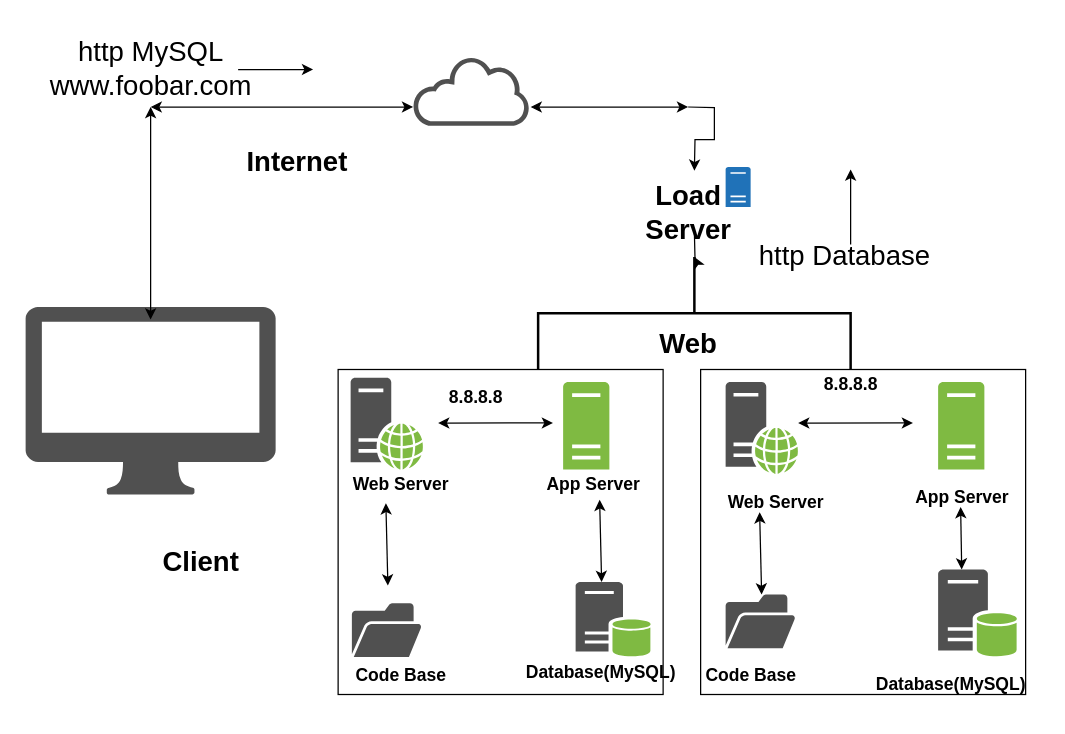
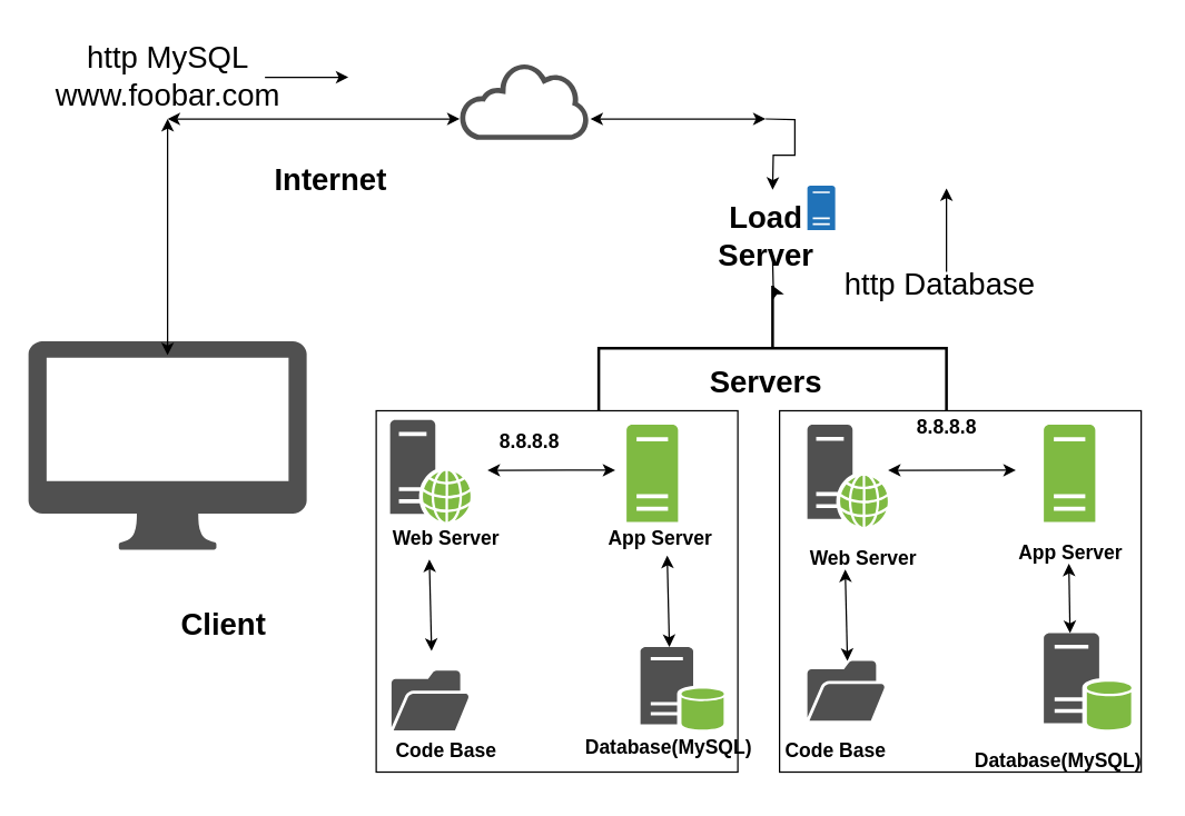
  <mxCell id="0" />
  <mxCell id="1" parent="0" />
  <mxCell id="2" value="" style="sketch=0;pointerEvents=1;shadow=0;dashed=0;html=1;strokeColor=none;fillColor=#505050;labelPosition=center;verticalLabelPosition=bottom;verticalAlign=top;outlineConnect=0;align=center;shape=mxgraph.office.devices.mac_client;" vertex="1" parent="1"><mxGeometry x="20" y="245" width="200" height="150" as="geometry" /></mxCell>
  <mxCell id="3" value="" style="endArrow=classic;startArrow=classic;html=1;rounded=0;" edge="1" parent="1"><mxGeometry width="50" height="50" relative="1" as="geometry"><mxPoint x="120" y="255" as="sourcePoint" /><mxPoint x="120" y="85" as="targetPoint" /></mxGeometry></mxCell>
  <mxCell id="4" value="" style="endArrow=classic;startArrow=classic;html=1;rounded=0;" edge="1" parent="1"><mxGeometry width="50" height="50" relative="1" as="geometry"><mxPoint x="120" y="85" as="sourcePoint" /><mxPoint x="330" y="85" as="targetPoint" /></mxGeometry></mxCell>
  <mxCell id="5" value="" style="sketch=0;pointerEvents=1;shadow=0;dashed=0;html=1;strokeColor=none;fillColor=#505050;labelPosition=center;verticalLabelPosition=bottom;outlineConnect=0;verticalAlign=top;align=center;shape=mxgraph.office.clouds.cloud;" vertex="1" parent="1"><mxGeometry x="330" y="45" width="94" height="55" as="geometry" /></mxCell>
  <mxCell id="6" value="" style="endArrow=classic;startArrow=classic;html=1;rounded=0;" edge="1" parent="1"><mxGeometry width="50" height="50" relative="1" as="geometry"><mxPoint x="424" y="85" as="sourcePoint" /><mxPoint x="550" y="85" as="targetPoint" /></mxGeometry></mxCell>
  <mxCell id="7" style="edgeStyle=orthogonalEdgeStyle;rounded=0;orthogonalLoop=1;jettySize=auto;html=1;" edge="1" parent="1" target="8"><mxGeometry relative="1" as="geometry"><mxPoint x="665" y="85" as="targetPoint" /><mxPoint x="555" y="185" as="sourcePoint" /><Array as="points" /></mxGeometry></mxCell>
  <mxCell id="8" value="" style="strokeWidth=2;html=1;shape=mxgraph.flowchart.annotation_2;align=left;labelPosition=right;pointerEvents=1;rotation=90;" vertex="1" parent="1"><mxGeometry x="510" y="125" width="90" height="250" as="geometry" /></mxCell>
  <mxCell id="9" value="" style="whiteSpace=wrap;html=1;aspect=fixed;" vertex="1" parent="1"><mxGeometry x="270" y="295" width="260" height="260" as="geometry" /></mxCell>
  <mxCell id="10" value="" style="whiteSpace=wrap;html=1;aspect=fixed;" vertex="1" parent="1"><mxGeometry x="560" y="295" width="260" height="260" as="geometry" /></mxCell>
  <mxCell id="11" value="" style="sketch=0;shadow=0;dashed=0;html=1;strokeColor=none;fillColor=#505050;labelPosition=center;verticalLabelPosition=bottom;verticalAlign=top;outlineConnect=0;align=center;shape=mxgraph.office.databases.database_server_green;" vertex="1" parent="1"><mxGeometry x="460" y="465" width="60" height="60" as="geometry" /></mxCell>
  <mxCell id="12" value="" style="sketch=0;shadow=0;dashed=0;html=1;strokeColor=none;fillColor=#505050;labelPosition=center;verticalLabelPosition=bottom;verticalAlign=top;outlineConnect=0;align=center;shape=mxgraph.office.databases.database_server_green;" vertex="1" parent="1"><mxGeometry x="750" y="455" width="63" height="70" as="geometry" /></mxCell>
  <mxCell id="13" value="" style="sketch=0;pointerEvents=1;shadow=0;dashed=0;html=1;strokeColor=none;labelPosition=center;verticalLabelPosition=bottom;verticalAlign=top;outlineConnect=0;align=center;shape=mxgraph.office.servers.server_generic;fillColor=#7FBA42;" vertex="1" parent="1"><mxGeometry x="450" y="305" width="37" height="70" as="geometry" /></mxCell>
  <mxCell id="14" value="" style="sketch=0;pointerEvents=1;shadow=0;dashed=0;html=1;strokeColor=none;labelPosition=center;verticalLabelPosition=bottom;verticalAlign=top;outlineConnect=0;align=center;shape=mxgraph.office.servers.server_generic;fillColor=#7FBA42;" vertex="1" parent="1"><mxGeometry x="750" y="305" width="37" height="70" as="geometry" /></mxCell>
  <mxCell id="15" value="" style="sketch=0;pointerEvents=1;shadow=0;dashed=0;html=1;strokeColor=none;fillColor=#505050;labelPosition=center;verticalLabelPosition=bottom;verticalAlign=top;outlineConnect=0;align=center;shape=mxgraph.office.servers.web_server_green;" vertex="1" parent="1"><mxGeometry x="280" y="301.5" width="58" height="73.5" as="geometry" /></mxCell>
  <mxCell id="16" value="" style="sketch=0;pointerEvents=1;shadow=0;dashed=0;html=1;strokeColor=none;fillColor=#505050;labelPosition=center;verticalLabelPosition=bottom;verticalAlign=top;outlineConnect=0;align=center;shape=mxgraph.office.servers.web_server_green;" vertex="1" parent="1"><mxGeometry x="580" y="305" width="58" height="73.5" as="geometry" /></mxCell>
  <mxCell id="17" value="" style="sketch=0;pointerEvents=1;shadow=0;dashed=0;html=1;strokeColor=none;fillColor=#505050;labelPosition=center;verticalLabelPosition=bottom;verticalAlign=top;outlineConnect=0;align=center;shape=mxgraph.office.concepts.folder_open;" vertex="1" parent="1"><mxGeometry x="281" y="482" width="56" height="43" as="geometry" /></mxCell>
  <mxCell id="18" value="" style="sketch=0;pointerEvents=1;shadow=0;dashed=0;html=1;strokeColor=none;fillColor=#505050;labelPosition=center;verticalLabelPosition=bottom;verticalAlign=top;outlineConnect=0;align=center;shape=mxgraph.office.concepts.folder_open;" vertex="1" parent="1"><mxGeometry x="580" y="475" width="56" height="43" as="geometry" /></mxCell>
  <mxCell id="19" value="&lt;font style=&quot;font-size: 22px;&quot;&gt;&lt;b&gt;Internet&lt;/b&gt;&lt;/font&gt;" style="text;html=1;align=center;verticalAlign=middle;resizable=0;points=[];autosize=1;strokeColor=none;fillColor=none;" vertex="1" parent="1"><mxGeometry x="187" y="110" width="100" height="40" as="geometry" /></mxCell>
  <mxCell id="20" value="&lt;font style=&quot;font-size: 22px;&quot;&gt;http MySQL&lt;br&gt;www.foobar.com&lt;br&gt;&lt;/font&gt;" style="text;html=1;align=center;verticalAlign=middle;resizable=0;points=[];autosize=1;strokeColor=none;fillColor=none;" vertex="1" parent="1"><mxGeometry x="30" y="20" width="180" height="70" as="geometry" /></mxCell>
  <mxCell id="21" value="&lt;font style=&quot;font-size: 22px;&quot;&gt;&lt;b style=&quot;font-size: 14px;&quot;&gt;Web Server&lt;/b&gt;&lt;/font&gt;" style="text;html=1;align=center;verticalAlign=middle;resizable=0;points=[];autosize=1;strokeColor=none;fillColor=none;" vertex="1" parent="1"><mxGeometry x="270" y="365" width="100" height="40" as="geometry" /></mxCell>
  <mxCell id="22" value="&lt;font style=&quot;font-size: 22px;&quot;&gt;&lt;b style=&quot;font-size: 14px;&quot;&gt;App Server&lt;/b&gt;&lt;/font&gt;" style="text;html=1;align=center;verticalAlign=middle;resizable=0;points=[];autosize=1;strokeColor=none;fillColor=none;" vertex="1" parent="1"><mxGeometry x="424" y="365" width="100" height="40" as="geometry" /></mxCell>
  <mxCell id="23" value="&lt;font style=&quot;font-size: 22px;&quot;&gt;&lt;b style=&quot;font-size: 14px;&quot;&gt;Code Base&lt;/b&gt;&lt;/font&gt;" style="text;html=1;align=center;verticalAlign=middle;resizable=0;points=[];autosize=1;strokeColor=none;fillColor=none;" vertex="1" parent="1"><mxGeometry x="270" y="518" width="100" height="40" as="geometry" /></mxCell>
  <mxCell id="24" value="&lt;font style=&quot;font-size: 22px;&quot;&gt;&lt;b style=&quot;font-size: 14px;&quot;&gt;Database(MySQL)&lt;/b&gt;&lt;/font&gt;" style="text;html=1;align=center;verticalAlign=middle;resizable=0;points=[];autosize=1;strokeColor=none;fillColor=none;" vertex="1" parent="1"><mxGeometry x="410" y="515" width="140" height="40" as="geometry" /></mxCell>
  <mxCell id="25" value="&lt;font style=&quot;font-size: 22px;&quot;&gt;&lt;b style=&quot;font-size: 14px;&quot;&gt;Code Base&lt;/b&gt;&lt;/font&gt;" style="text;html=1;align=center;verticalAlign=middle;resizable=0;points=[];autosize=1;strokeColor=none;fillColor=none;" vertex="1" parent="1"><mxGeometry x="550" y="518" width="100" height="40" as="geometry" /></mxCell>
  <mxCell id="26" value="&lt;font style=&quot;font-size: 22px;&quot;&gt;&lt;b style=&quot;font-size: 14px;&quot;&gt;Database(MySQL)&lt;/b&gt;&lt;/font&gt;" style="text;html=1;align=center;verticalAlign=middle;resizable=0;points=[];autosize=1;strokeColor=none;fillColor=none;" vertex="1" parent="1"><mxGeometry x="690" y="525" width="140" height="40" as="geometry" /></mxCell>
  <mxCell id="27" value="&lt;font style=&quot;font-size: 22px;&quot;&gt;&lt;b style=&quot;font-size: 14px;&quot;&gt;Web Server&lt;/b&gt;&lt;/font&gt;" style="text;html=1;align=center;verticalAlign=middle;resizable=0;points=[];autosize=1;strokeColor=none;fillColor=none;" vertex="1" parent="1"><mxGeometry x="570" y="378.5" width="100" height="40" as="geometry" /></mxCell>
  <mxCell id="28" value="&lt;font style=&quot;font-size: 22px;&quot;&gt;&lt;b style=&quot;font-size: 14px;&quot;&gt;App Server&lt;/b&gt;&lt;/font&gt;" style="text;html=1;align=center;verticalAlign=middle;resizable=0;points=[];autosize=1;strokeColor=none;fillColor=none;" vertex="1" parent="1"><mxGeometry x="718.5" y="375" width="100" height="40" as="geometry" /></mxCell>
  <mxCell id="29" value="" style="endArrow=classic;startArrow=classic;html=1;rounded=0;entryX=0.284;entryY=1.105;entryDx=0;entryDy=0;entryPerimeter=0;" edge="1" parent="1"><mxGeometry width="50" height="50" relative="1" as="geometry"><mxPoint x="309.8" y="467.8" as="sourcePoint" /><mxPoint x="308.2" y="402" as="targetPoint" /></mxGeometry></mxCell>
  <mxCell id="30" value="" style="endArrow=classic;startArrow=classic;html=1;rounded=0;entryX=0.284;entryY=1.105;entryDx=0;entryDy=0;entryPerimeter=0;" edge="1" parent="1"><mxGeometry width="50" height="50" relative="1" as="geometry"><mxPoint x="480.8" y="465" as="sourcePoint" /><mxPoint x="479.2" y="399.2" as="targetPoint" /></mxGeometry></mxCell>
  <mxCell id="31" value="" style="endArrow=classic;startArrow=classic;html=1;rounded=0;entryX=0.615;entryY=0.192;entryDx=0;entryDy=0;entryPerimeter=0;" edge="1" parent="1"><mxGeometry width="50" height="50" relative="1" as="geometry"><mxPoint x="350" y="337.83" as="sourcePoint" /><mxPoint x="441.9" y="337.75" as="targetPoint" /></mxGeometry></mxCell>
  <mxCell id="32" value="" style="endArrow=classic;startArrow=classic;html=1;rounded=0;entryX=0.615;entryY=0.192;entryDx=0;entryDy=0;entryPerimeter=0;" edge="1" parent="1"><mxGeometry width="50" height="50" relative="1" as="geometry"><mxPoint x="638" y="337.83" as="sourcePoint" /><mxPoint x="729.9" y="337.75" as="targetPoint" /></mxGeometry></mxCell>
  <mxCell id="33" value="" style="endArrow=classic;startArrow=classic;html=1;rounded=0;entryX=0.284;entryY=1.105;entryDx=0;entryDy=0;entryPerimeter=0;" edge="1" parent="1"><mxGeometry width="50" height="50" relative="1" as="geometry"><mxPoint x="608.8" y="475" as="sourcePoint" /><mxPoint x="607.2" y="409.2" as="targetPoint" /></mxGeometry></mxCell>
  <mxCell id="34" value="" style="endArrow=classic;startArrow=classic;html=1;rounded=0;" edge="1" parent="1"><mxGeometry width="50" height="50" relative="1" as="geometry"><mxPoint x="768.882" y="455" as="sourcePoint" /><mxPoint x="768" y="405" as="targetPoint" /></mxGeometry></mxCell>
  <mxCell id="35" value="&lt;font style=&quot;font-size: 22px;&quot;&gt;&lt;b&gt;Client&lt;/b&gt;&lt;/font&gt;" style="text;html=1;align=center;verticalAlign=middle;resizable=0;points=[];autosize=1;strokeColor=none;fillColor=none;" vertex="1" parent="1"><mxGeometry x="120" y="430" width="80" height="40" as="geometry" /></mxCell>
  <mxCell id="36" value="&lt;font style=&quot;font-size: 22px;&quot;&gt;&lt;b style=&quot;font-size: 14px;&quot;&gt;8.8.8.8&lt;/b&gt;&lt;/font&gt;" style="text;html=1;align=center;verticalAlign=middle;resizable=0;points=[];autosize=1;strokeColor=none;fillColor=none;" vertex="1" parent="1"><mxGeometry x="645" y="285" width="70" height="40" as="geometry" /></mxCell>
  <mxCell id="37" value="&lt;font style=&quot;font-size: 22px;&quot;&gt;&lt;b style=&quot;font-size: 14px;&quot;&gt;8.8.8.8&lt;/b&gt;&lt;/font&gt;" style="text;html=1;align=center;verticalAlign=middle;resizable=0;points=[];autosize=1;strokeColor=none;fillColor=none;" vertex="1" parent="1"><mxGeometry x="345" y="295" width="70" height="40" as="geometry" /></mxCell>
- <mxCell id="38" value="&lt;font style=&quot;font-size: 22px;&quot;&gt;&lt;b&gt;Web&lt;/b&gt;&lt;/font&gt;" style="text;html=1;align=center;verticalAlign=middle;resizable=0;points=[];autosize=1;strokeColor=none;fillColor=none;" vertex="1" parent="1"><mxGeometry x="500" y="255" width="100" height="40" as="geometry" /></mxCell>
+ <mxCell id="38" value="&lt;font style=&quot;font-size: 22px;&quot;&gt;&lt;b&gt;Servers&lt;/b&gt;&lt;/font&gt;" style="text;html=1;align=center;verticalAlign=middle;resizable=0;points=[];autosize=1;strokeColor=none;fillColor=none;" vertex="1" parent="1"><mxGeometry x="500" y="255" width="100" height="40" as="geometry" /></mxCell>
  <mxCell id="39" value="&lt;font style=&quot;font-size: 22px;&quot;&gt;http Database&lt;br&gt;&lt;/font&gt;" style="text;html=1;align=center;verticalAlign=middle;resizable=0;points=[];autosize=1;strokeColor=none;fillColor=none;" vertex="1" parent="1"><mxGeometry x="590" y="185" width="170" height="40" as="geometry" /></mxCell>
  <mxCell id="40" value="" style="endArrow=classic;html=1;rounded=0;" edge="1" parent="1"><mxGeometry width="50" height="50" relative="1" as="geometry"><mxPoint x="680" y="195" as="sourcePoint" /><mxPoint x="680" y="135" as="targetPoint" /></mxGeometry></mxCell>
  <mxCell id="41" value="" style="endArrow=classic;html=1;rounded=0;" edge="1" parent="1"><mxGeometry width="50" height="50" relative="1" as="geometry"><mxPoint x="190" y="55" as="sourcePoint" /><mxPoint x="250" y="55" as="targetPoint" /></mxGeometry></mxCell>
  <mxCell id="42" value="" style="edgeStyle=orthogonalEdgeStyle;rounded=0;orthogonalLoop=1;jettySize=auto;html=1;" edge="1" parent="1"><mxGeometry relative="1" as="geometry"><mxPoint x="555" y="136" as="targetPoint" /><mxPoint x="550" y="85" as="sourcePoint" /><Array as="points" /></mxGeometry></mxCell>
  <mxCell id="43" value="&lt;font style=&quot;font-size: 22px;&quot;&gt;&lt;b&gt;Load &lt;br&gt;Server&lt;/b&gt;&lt;/font&gt;" style="text;html=1;align=center;verticalAlign=middle;resizable=0;points=[];autosize=1;strokeColor=none;fillColor=none;" vertex="1" parent="1"><mxGeometry x="490" y="135" width="120" height="70" as="geometry" /></mxCell>
  <mxCell id="44" value="" style="sketch=0;pointerEvents=1;shadow=0;dashed=0;html=1;strokeColor=none;labelPosition=center;verticalLabelPosition=bottom;verticalAlign=top;outlineConnect=0;align=center;shape=mxgraph.office.servers.server_generic;fillColor=#2072B8;" vertex="1" parent="1"><mxGeometry x="580" y="133" width="20" height="32" as="geometry" /></mxCell>
